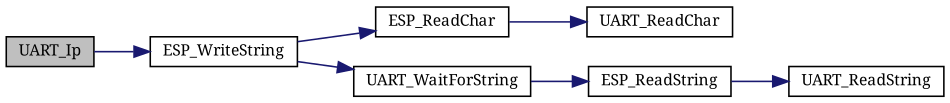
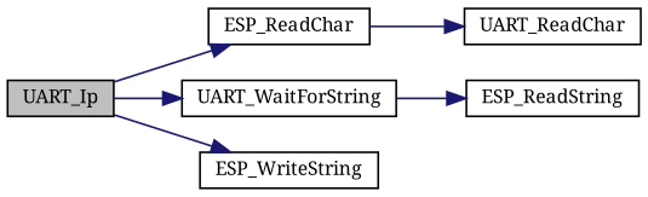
  digraph {
    fontname="Noto Serif"
    rankdir=LR
    node [color=black fillcolor=white fontname="Noto Serif" fontsize=10 shape=record style=filled]
    edge [color=midnightblue fontname="Noto Serif" fontsize=10 labelfontname=Helvetica labelfontsize=10 style=solid]
    n1 [fillcolor=grey75 fontcolor=black height=0.2 label=UART_Ip width=0.4]
    n2 [height=0.2 label=ESP_ReadChar width=0.4]
    n3 [height=0.2 label=UART_WaitForString width=0.4]
    n4 [height=0.2 label=ESP_WriteString width=0.4]
    n5 [height=0.2 label=UART_ReadChar width=0.4]
    n6 [height=0.2 label=ESP_ReadString width=0.4]
-   n7 [height=0.2 label=UART_ReadString width=0.4]
-   n4 -> n2
-   n4 -> n3
+   n1 -> n2
+   n1 -> n3
    n1 -> n4
    n2 -> n5
    n3 -> n6
-   n6 -> n7
  }
